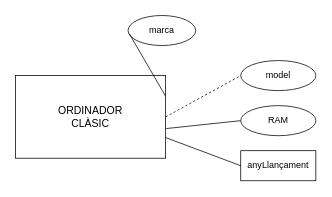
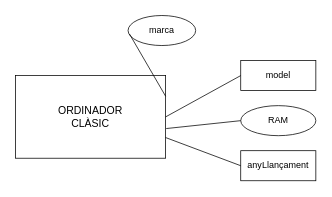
  <mxCell id="0" />
  <mxCell id="1" parent="0" />
  <mxCell id="2" value="&lt;font style=&quot;font-size: 14px;&quot;&gt;ORDINADOR&lt;br&gt;CLÀSIC&lt;/font&gt;" style="rounded=0;whiteSpace=wrap;html=1;" parent="1" vertex="1"><mxGeometry x="20" y="100" width="200" height="110" as="geometry" /></mxCell>
  <mxCell id="3" value="marca" style="ellipse;whiteSpace=wrap;html=1;" parent="1" vertex="1"><mxGeometry x="170" y="20" width="90" height="40" as="geometry" /></mxCell>
  <mxCell id="4" value="" style="endArrow=none;html=1;rounded=0;exitX=1;exitY=0.25;exitDx=0;exitDy=0;entryX=0.02;entryY=0.612;entryDx=0;entryDy=0;entryPerimeter=0;" parent="1" source="2" target="3" edge="1"><mxGeometry width="50" height="50" relative="1" as="geometry"><mxPoint x="360" y="170" as="sourcePoint" /><mxPoint x="410" y="120" as="targetPoint" /></mxGeometry></mxCell>
- <mxCell id="5" value="model" style="ellipse;whiteSpace=wrap;html=1;" parent="1" vertex="1"><mxGeometry x="320" y="80" width="100" height="40" as="geometry" /></mxCell>
- <mxCell id="6" value="" style="endArrow=none;html=1;rounded=0;exitX=1;exitY=0.5;exitDx=0;exitDy=0;entryX=0;entryY=0.5;entryDx=0;entryDy=0;dashed=1;" parent="1" source="2" target="5" edge="1"><mxGeometry width="50" height="50" relative="1" as="geometry"><mxPoint x="360" y="170" as="sourcePoint" /><mxPoint x="410" y="120" as="targetPoint" /></mxGeometry></mxCell>
+ <mxCell id="5" value="model" style="whiteSpace=wrap;html=1;rounded=0;" parent="1" vertex="1"><mxGeometry x="320" y="80" width="100" height="40" as="geometry" /></mxCell>
+ <mxCell id="6" value="" style="endArrow=none;html=1;rounded=0;exitX=1;exitY=0.5;exitDx=0;exitDy=0;entryX=0;entryY=0.5;entryDx=0;entryDy=0;" parent="1" source="2" target="5" edge="1"><mxGeometry width="50" height="50" relative="1" as="geometry"><mxPoint x="360" y="170" as="sourcePoint" /><mxPoint x="410" y="120" as="targetPoint" /></mxGeometry></mxCell>
  <mxCell id="7" value="RAM" style="ellipse;whiteSpace=wrap;html=1;" parent="1" vertex="1"><mxGeometry x="320" y="140" width="100" height="40" as="geometry" /></mxCell>
  <mxCell id="8" value="" style="endArrow=none;html=1;rounded=0;exitX=1.004;exitY=0.641;exitDx=0;exitDy=0;entryX=0;entryY=0.5;entryDx=0;entryDy=0;exitPerimeter=0;" parent="1" source="2" target="7" edge="1"><mxGeometry width="50" height="50" relative="1" as="geometry"><mxPoint x="220" y="205" as="sourcePoint" /><mxPoint x="410" y="170" as="targetPoint" /></mxGeometry></mxCell>
  <mxCell id="9" value="anyLlançament" style="whiteSpace=wrap;html=1;rounded=0;" parent="1" vertex="1"><mxGeometry x="320" y="200" width="100" height="40" as="geometry" /></mxCell>
  <mxCell id="10" value="" style="endArrow=none;html=1;rounded=0;exitX=1;exitY=0.75;exitDx=0;exitDy=0;entryX=0;entryY=0.5;entryDx=0;entryDy=0;" parent="1" source="2" target="9" edge="1"><mxGeometry width="50" height="50" relative="1" as="geometry"><mxPoint x="220" y="211" as="sourcePoint" /><mxPoint x="409" y="210" as="targetPoint" /></mxGeometry></mxCell>
